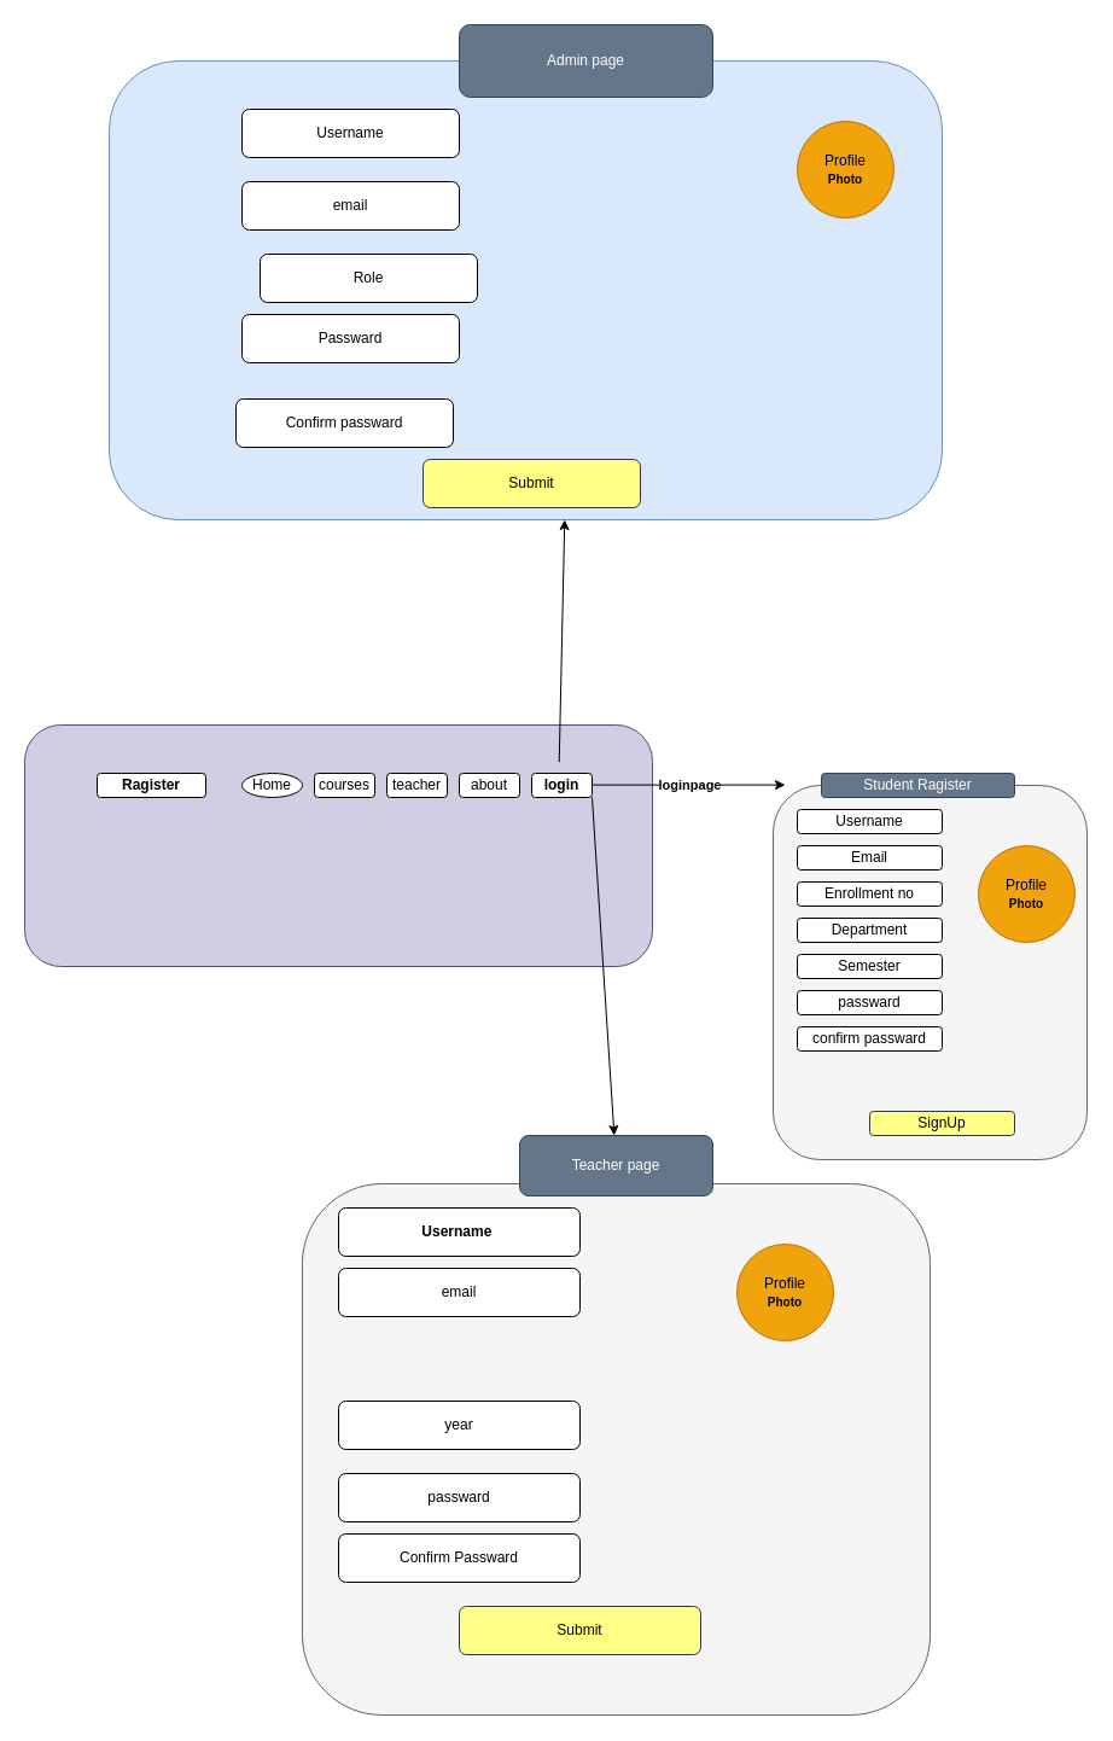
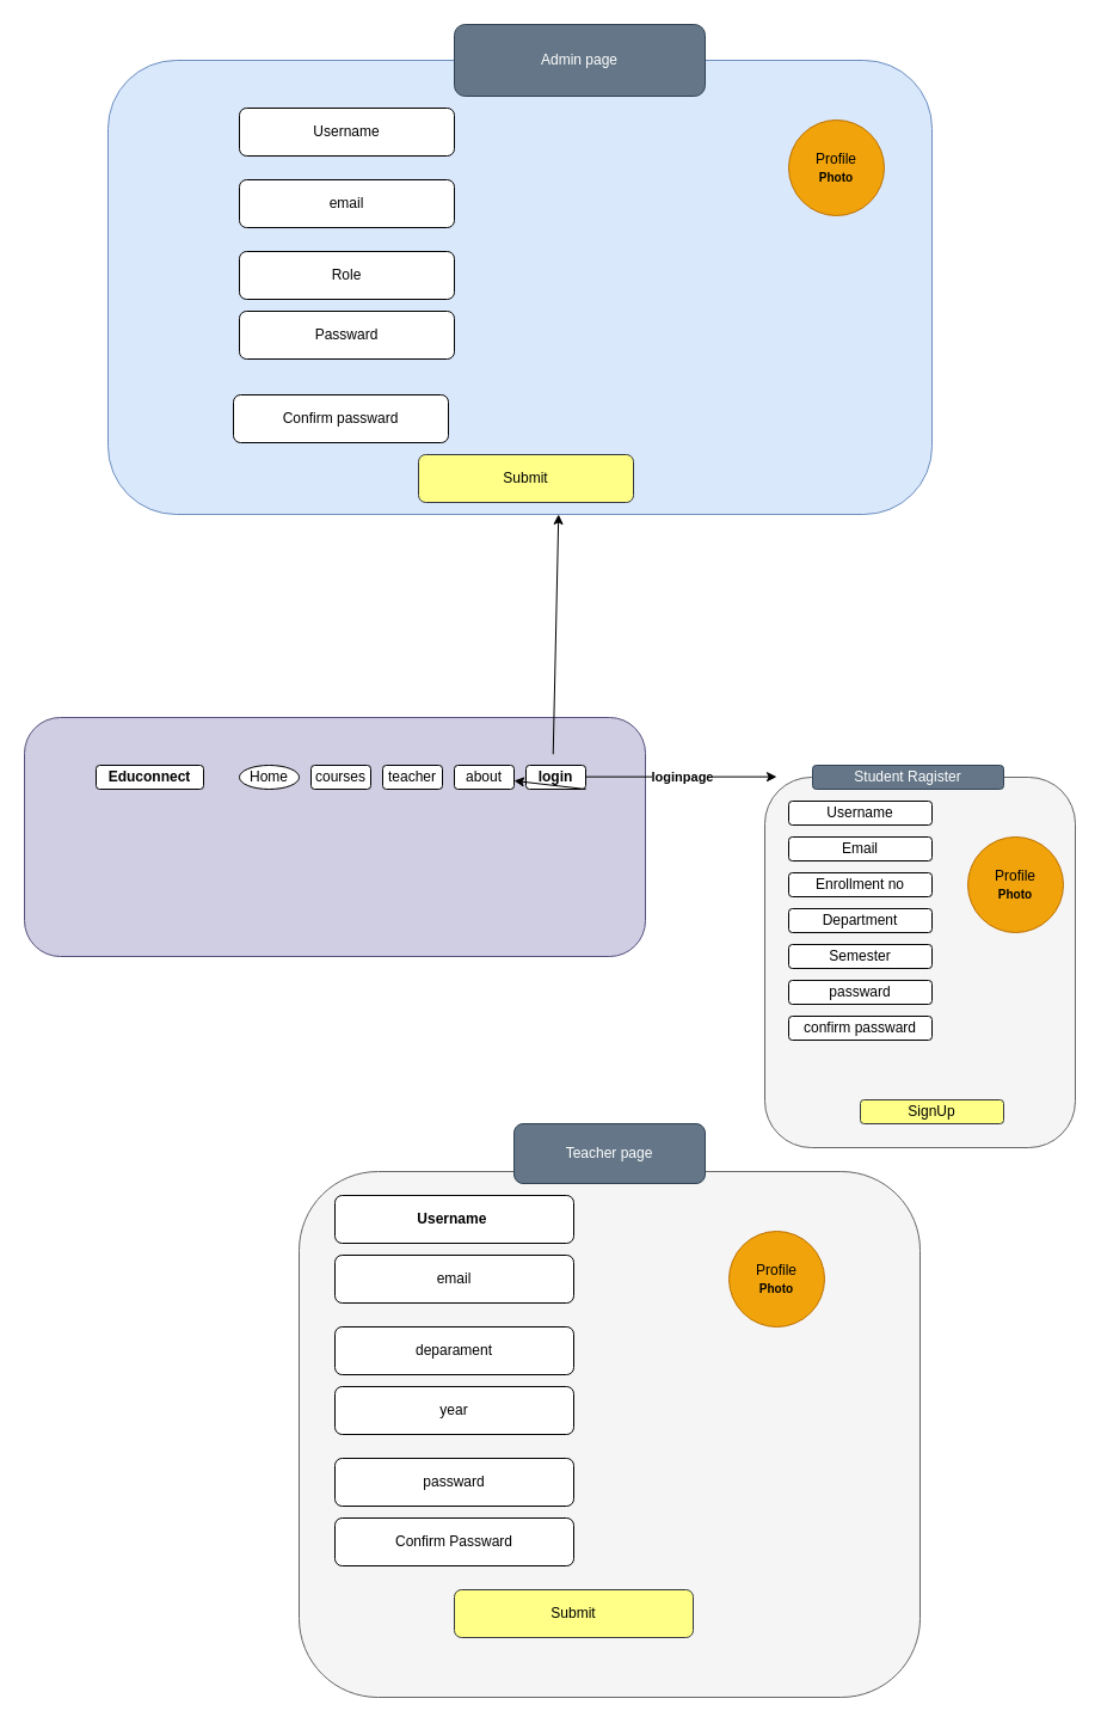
  <mxCell id="0" />
  <mxCell id="1" parent="0" />
  <mxCell id="2" value="" style="rounded=1;whiteSpace=wrap;html=1;fillColor=#d0cee2;strokeColor=#56517e;" parent="1" vertex="1"><mxGeometry x="20" y="600" width="520" height="200" as="geometry" /></mxCell>
  <mxCell id="3" value="Home" style="ellipse;whiteSpace=wrap;html=1;" parent="1" vertex="1"><mxGeometry x="200" y="640" width="50" height="20" as="geometry" /></mxCell>
  <mxCell id="4" value="courses" style="rounded=1;whiteSpace=wrap;html=1;" parent="1" vertex="1"><mxGeometry x="260" y="640" width="50" height="20" as="geometry" /></mxCell>
  <mxCell id="5" value="teacher" style="rounded=1;whiteSpace=wrap;html=1;" parent="1" vertex="1"><mxGeometry x="320" y="640" width="50" height="20" as="geometry" /></mxCell>
  <mxCell id="6" value="about" style="rounded=1;whiteSpace=wrap;html=1;" parent="1" vertex="1"><mxGeometry x="380" y="640" width="50" height="20" as="geometry" /></mxCell>
  <mxCell id="7" style="edgeStyle=none;html=1;exitX=1;exitY=1;exitDx=0;exitDy=0;" edge="1" parent="1" source="46" target="25"><mxGeometry relative="1" as="geometry" /></mxCell>
  <mxCell id="8" value="login" style="rounded=1;whiteSpace=wrap;html=1;fontStyle=1;" parent="1" vertex="1"><mxGeometry x="440" y="640" width="50" height="20" as="geometry" /></mxCell>
- <mxCell id="9" value="Ragister" style="rounded=1;whiteSpace=wrap;html=1;fontStyle=1;" parent="1" vertex="1"><mxGeometry x="80" y="640" width="90" height="20" as="geometry" /></mxCell>
+ <mxCell id="9" value="Educonnect" style="rounded=1;whiteSpace=wrap;html=1;fontStyle=1;" parent="1" vertex="1"><mxGeometry x="80" y="640" width="90" height="20" as="geometry" /></mxCell>
  <mxCell id="10" value="" style="endArrow=classic;html=1;" parent="1" edge="1"><mxGeometry relative="1" as="geometry"><mxPoint x="490" y="649.63" as="sourcePoint" /><mxPoint x="650" y="649.63" as="targetPoint" /><Array as="points"><mxPoint x="570" y="649.63" /></Array></mxGeometry></mxCell>
  <mxCell id="11" value="&lt;b&gt;loginpage&lt;/b&gt;" style="edgeLabel;resizable=0;html=1;;align=center;verticalAlign=middle;rounded=1;" parent="10" connectable="0" vertex="1"><mxGeometry relative="1" as="geometry" /></mxCell>
  <mxCell id="12" value="" style="rounded=1;whiteSpace=wrap;html=1;fillColor=#f5f5f5;fontColor=#333333;strokeColor=#666666;" parent="1" vertex="1"><mxGeometry x="640" y="650" width="260" height="310" as="geometry" /></mxCell>
  <mxCell id="13" value="Student Ragister" style="rounded=1;whiteSpace=wrap;html=1;fillColor=#647687;fontColor=#ffffff;strokeColor=#314354;" parent="1" vertex="1"><mxGeometry x="680" y="640" width="160" height="20" as="geometry" /></mxCell>
  <mxCell id="14" value="Email" style="rounded=1;whiteSpace=wrap;html=1;" vertex="1" parent="1"><mxGeometry x="660" y="700" width="120" height="20" as="geometry" /></mxCell>
  <mxCell id="15" value="Username" style="rounded=1;whiteSpace=wrap;html=1;" vertex="1" parent="1"><mxGeometry x="660" y="670" width="120" height="20" as="geometry" /></mxCell>
  <mxCell id="16" value="Enrollment no" style="rounded=1;whiteSpace=wrap;html=1;" vertex="1" parent="1"><mxGeometry x="660" y="730" width="120" height="20" as="geometry" /></mxCell>
  <mxCell id="17" value="passward" style="rounded=1;whiteSpace=wrap;html=1;" vertex="1" parent="1"><mxGeometry x="660" y="820" width="120" height="20" as="geometry" /></mxCell>
  <mxCell id="18" value="" style="rounded=1;whiteSpace=wrap;html=1;" vertex="1" parent="1"><mxGeometry x="690" y="730" width="120" as="geometry" /></mxCell>
  <mxCell id="19" value="confirm passward" style="rounded=1;whiteSpace=wrap;html=1;" vertex="1" parent="1"><mxGeometry x="660" y="850" width="120" height="20" as="geometry" /></mxCell>
  <mxCell id="20" value="" style="rounded=1;whiteSpace=wrap;html=1;" vertex="1" parent="1"><mxGeometry x="700" y="740" width="120" as="geometry" /></mxCell>
  <mxCell id="21" value="" style="rounded=1;whiteSpace=wrap;html=1;" vertex="1" parent="1"><mxGeometry x="700" y="740" width="120" as="geometry" /></mxCell>
  <mxCell id="22" value="Semester" style="rounded=1;whiteSpace=wrap;html=1;" vertex="1" parent="1"><mxGeometry x="660" y="790" width="120" height="20" as="geometry" /></mxCell>
  <mxCell id="23" value="Department" style="rounded=1;whiteSpace=wrap;html=1;" vertex="1" parent="1"><mxGeometry x="660" y="760" width="120" height="20" as="geometry" /></mxCell>
  <mxCell id="24" value="SignUp" style="rounded=1;whiteSpace=wrap;html=1;fillColor=#ffff88;strokeColor=#36393d;" vertex="1" parent="1"><mxGeometry x="720" y="920" width="120" height="20" as="geometry" /></mxCell>
  <mxCell id="25" value="" style="rounded=1;whiteSpace=wrap;html=1;fontStyle=1;fillColor=#f5f5f5;fontColor=#333333;strokeColor=#666666;" vertex="1" parent="1"><mxGeometry x="250" y="980" width="520" height="440" as="geometry" /></mxCell>
  <mxCell id="26" value="&lt;b&gt;Username&amp;nbsp;&lt;/b&gt;" style="rounded=1;whiteSpace=wrap;html=1;" vertex="1" parent="1"><mxGeometry x="280" y="1000" width="200" height="40" as="geometry" /></mxCell>
  <mxCell id="27" value="email" style="rounded=1;whiteSpace=wrap;html=1;" vertex="1" parent="1"><mxGeometry x="280" y="1050" width="200" height="40" as="geometry" /></mxCell>
+ <mxCell id="28" value="deparament" style="rounded=1;whiteSpace=wrap;html=1;" vertex="1" parent="1"><mxGeometry x="280" y="1110" width="200" height="40" as="geometry" /></mxCell>
  <mxCell id="29" value="year" style="rounded=1;whiteSpace=wrap;html=1;" vertex="1" parent="1"><mxGeometry x="280" y="1160" width="200" height="40" as="geometry" /></mxCell>
  <mxCell id="30" value="passward" style="rounded=1;whiteSpace=wrap;html=1;" vertex="1" parent="1"><mxGeometry x="280" y="1220" width="200" height="40" as="geometry" /></mxCell>
  <mxCell id="31" value="Confirm Passward" style="rounded=1;whiteSpace=wrap;html=1;" vertex="1" parent="1"><mxGeometry x="280" y="1270" width="200" height="40" as="geometry" /></mxCell>
  <mxCell id="32" value="Submit" style="rounded=1;whiteSpace=wrap;html=1;fillColor=#ffff88;strokeColor=#36393d;" vertex="1" parent="1"><mxGeometry x="380" y="1330" width="200" height="40" as="geometry" /></mxCell>
  <mxCell id="33" value="" style="rounded=1;whiteSpace=wrap;html=1;fillColor=#dae8fc;strokeColor=#6c8ebf;" vertex="1" parent="1"><mxGeometry x="90" y="50" width="690" height="380" as="geometry" /></mxCell>
  <mxCell id="34" style="edgeStyle=none;html=1;exitX=0.25;exitY=0;exitDx=0;exitDy=0;entryX=0.416;entryY=0.998;entryDx=0;entryDy=0;entryPerimeter=0;" edge="1" parent="1"><mxGeometry relative="1" as="geometry"><mxPoint x="462.73" y="630.72" as="sourcePoint" /><mxPoint x="467.27" y="430" as="targetPoint" /></mxGeometry></mxCell>
  <mxCell id="35" value="Profile&lt;br&gt;&lt;font size=&quot;1&quot;&gt;&lt;b&gt;Photo&lt;/b&gt;&lt;/font&gt;" style="ellipse;whiteSpace=wrap;html=1;aspect=fixed;rounded=1;fillColor=#f0a30a;fontColor=#000000;strokeColor=#BD7000;" vertex="1" parent="1"><mxGeometry x="810" y="700" width="80" height="80" as="geometry" /></mxCell>
  <mxCell id="36" value="Profile&lt;br&gt;&lt;font size=&quot;1&quot;&gt;&lt;b&gt;Photo&lt;/b&gt;&lt;/font&gt;" style="ellipse;whiteSpace=wrap;html=1;aspect=fixed;rounded=1;fillColor=#f0a30a;fontColor=#000000;strokeColor=#BD7000;" vertex="1" parent="1"><mxGeometry x="610" y="1030" width="80" height="80" as="geometry" /></mxCell>
  <mxCell id="37" value="Profile&lt;br&gt;&lt;font size=&quot;1&quot;&gt;&lt;b&gt;Photo&lt;/b&gt;&lt;/font&gt;" style="ellipse;whiteSpace=wrap;html=1;aspect=fixed;rounded=1;fillColor=#f0a30a;fontColor=#000000;strokeColor=#BD7000;" vertex="1" parent="1"><mxGeometry x="660" y="100" width="80" height="80" as="geometry" /></mxCell>
  <mxCell id="38" value="email" style="rounded=1;whiteSpace=wrap;html=1;" vertex="1" parent="1"><mxGeometry x="200" y="150" width="180" height="40" as="geometry" /></mxCell>
  <mxCell id="39" value="Username" style="rounded=1;whiteSpace=wrap;html=1;" vertex="1" parent="1"><mxGeometry x="200" y="90" width="180" height="40" as="geometry" /></mxCell>
- <mxCell id="40" value="Role" style="rounded=1;whiteSpace=wrap;html=1;" vertex="1" parent="1"><mxGeometry x="215" y="210" width="180" height="40" as="geometry" /></mxCell>
+ <mxCell id="40" value="Role" style="rounded=1;whiteSpace=wrap;html=1;" vertex="1" parent="1"><mxGeometry x="200" y="210" width="180" height="40" as="geometry" /></mxCell>
  <mxCell id="41" value="Passward" style="rounded=1;whiteSpace=wrap;html=1;" vertex="1" parent="1"><mxGeometry x="200" y="260" width="180" height="40" as="geometry" /></mxCell>
  <mxCell id="42" value="Confirm passward" style="rounded=1;whiteSpace=wrap;html=1;" vertex="1" parent="1"><mxGeometry x="195" y="330" width="180" height="40" as="geometry" /></mxCell>
  <mxCell id="43" value="Submit" style="rounded=1;whiteSpace=wrap;html=1;fillColor=#ffff88;strokeColor=#36393d;" vertex="1" parent="1"><mxGeometry x="350" y="380" width="180" height="40" as="geometry" /></mxCell>
  <mxCell id="44" value="Admin page" style="rounded=1;whiteSpace=wrap;html=1;fillColor=#647687;fontColor=#ffffff;strokeColor=#314354;" vertex="1" parent="1"><mxGeometry x="380" y="20" width="210" height="60" as="geometry" /></mxCell>
- <mxCell id="45" value="" style="edgeStyle=none;html=1;exitX=1;exitY=1;exitDx=0;exitDy=0;" edge="1" parent="1" source="8" target="46"><mxGeometry relative="1" as="geometry"><mxPoint x="490" y="660" as="sourcePoint" /><mxPoint x="496" y="1000" as="targetPoint" /></mxGeometry></mxCell>
+ <mxCell id="45" value="" style="edgeStyle=none;html=1;exitX=1;exitY=1;exitDx=0;exitDy=0;" edge="1" parent="1" source="8" target="6"><mxGeometry relative="1" as="geometry"><mxPoint x="490" y="660" as="sourcePoint" /><mxPoint x="496" y="1000" as="targetPoint" /></mxGeometry></mxCell>
  <mxCell id="46" value="Teacher page" style="rounded=1;whiteSpace=wrap;html=1;fillColor=#647687;fontColor=#ffffff;strokeColor=#314354;" vertex="1" parent="1"><mxGeometry x="430" y="940" width="160" height="50" as="geometry" /></mxCell>
